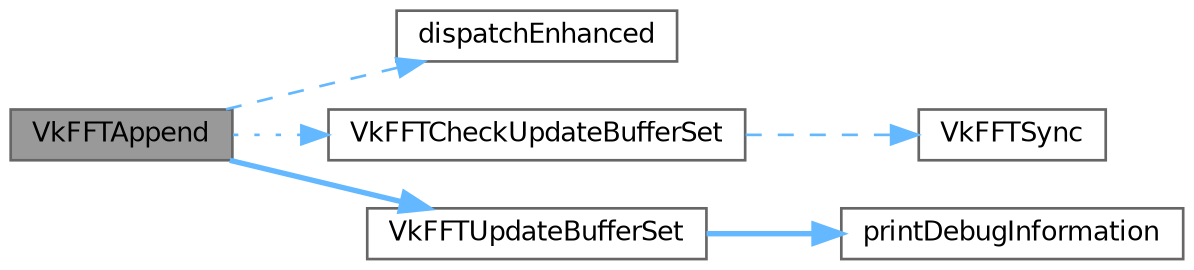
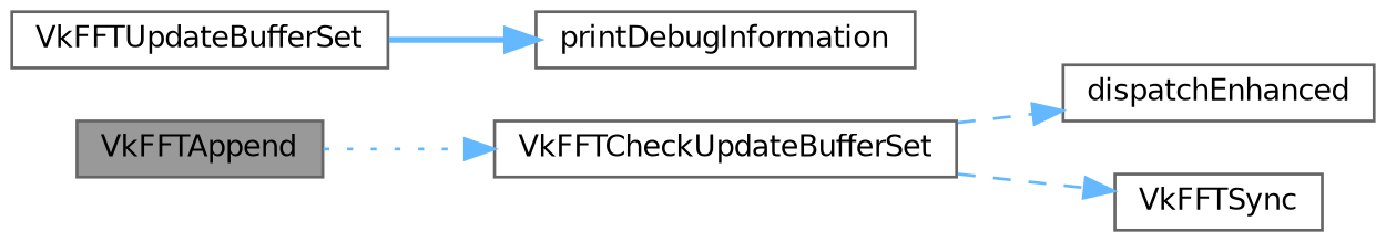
  digraph {
    rankdir=LR
    node [color=grey40 fillcolor=white fontname=Helvetica fontsize=10 shape=box style=filled]
    edge [color=steelblue1 fontname=Helvetica fontsize=10 labelfontname=Helvetica labelfontsize=10 style=dashed]
    n1 [color=gray40 fillcolor=grey60 fontcolor=black height=0.2 label=VkFFTAppend width=0.4]
    n2 [height=0.2 label=dispatchEnhanced width=0.4]
    n3 [height=0.2 label=VkFFTCheckUpdateBufferSet width=0.4]
    n4 [height=0.2 label=VkFFTUpdateBufferSet width=0.4]
    n5 [height=0.2 label=printDebugInformation width=0.4]
    n6 [height=0.2 label=VkFFTSync width=0.4]
-   n1 -> n2
+   n3 -> n2
    n1 -> n3 [style=dotted]
-   n1 -> n4 [style=bold]
    n3 -> n6
    n4 -> n5 [style=bold]
  }
